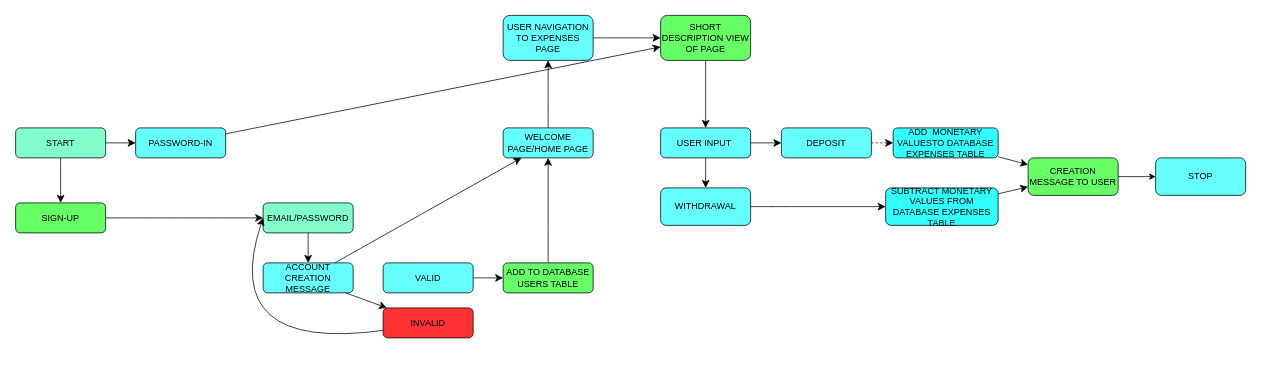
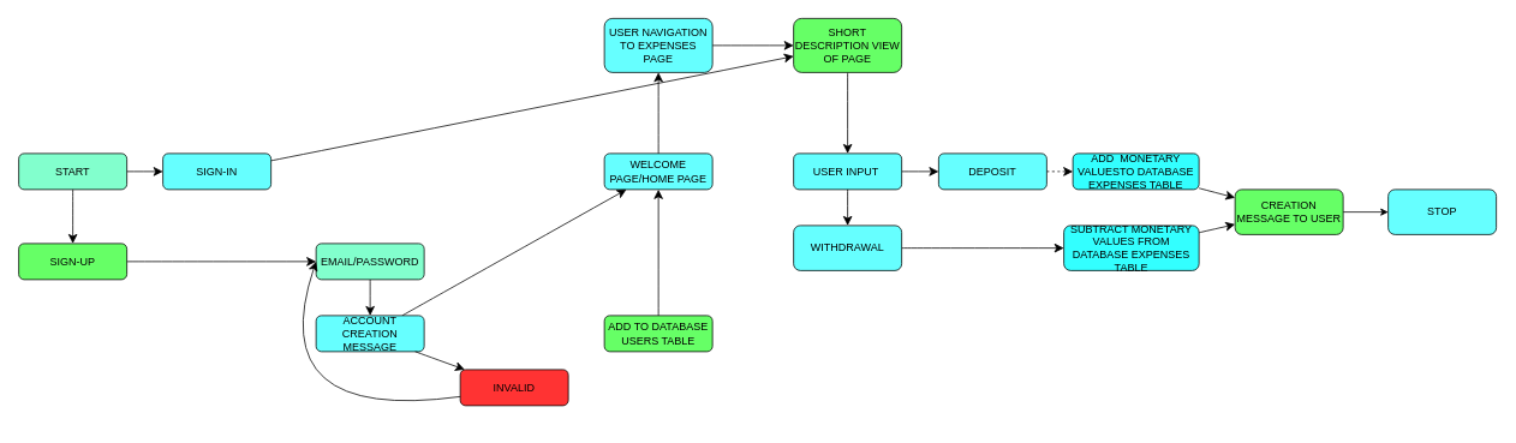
  <mxCell id="0" />
  <mxCell id="1" parent="0" />
  <mxCell id="2" value="" style="edgeStyle=none;curved=1;rounded=0;orthogonalLoop=1;jettySize=auto;html=1;fontSize=12;startSize=8;endSize=8;" parent="1" source="3" target="7" edge="1"><mxGeometry relative="1" as="geometry" /></mxCell>
  <mxCell id="3" value="START" style="rounded=1;whiteSpace=wrap;html=1;fontSize=12;glass=0;strokeWidth=1;shadow=0;fillColor=#82FFCD;" parent="1" vertex="1"><mxGeometry x="20" y="170" width="120" height="40" as="geometry" /></mxCell>
  <mxCell id="4" value="" style="edgeStyle=none;curved=1;rounded=0;orthogonalLoop=1;jettySize=auto;html=1;fontSize=12;startSize=8;endSize=8;" parent="1" source="5" target="12" edge="1"><mxGeometry relative="1" as="geometry" /></mxCell>
  <mxCell id="5" value="SIGN-UP" style="rounded=1;whiteSpace=wrap;html=1;fontSize=12;glass=0;strokeWidth=1;shadow=0;fillColor=#66FF66;" parent="1" vertex="1"><mxGeometry x="20" y="270" width="120" height="40" as="geometry" /></mxCell>
  <mxCell id="6" value="" style="edgeStyle=none;curved=1;rounded=0;orthogonalLoop=1;jettySize=auto;html=1;fontSize=12;startSize=8;endSize=8;" parent="1" source="7" target="38" edge="1"><mxGeometry relative="1" as="geometry" /></mxCell>
- <mxCell id="7" value="PASSWORD-IN" style="rounded=1;whiteSpace=wrap;html=1;fontSize=12;glass=0;strokeWidth=1;shadow=0;fillColor=#66FFFF;" parent="1" vertex="1"><mxGeometry x="180" y="170" width="120" height="40" as="geometry" /></mxCell>
+ <mxCell id="7" value="SIGN-IN" style="rounded=1;whiteSpace=wrap;html=1;fontSize=12;glass=0;strokeWidth=1;shadow=0;fillColor=#66FFFF;" parent="1" vertex="1"><mxGeometry x="180" y="170" width="120" height="40" as="geometry" /></mxCell>
  <mxCell id="8" value="" style="endArrow=classic;html=1;rounded=0;fontSize=12;startSize=8;endSize=8;curved=1;entryX=0.5;entryY=0;entryDx=0;entryDy=0;exitX=0.5;exitY=1;exitDx=0;exitDy=0;" parent="1" source="3" target="5" edge="1"><mxGeometry width="50" height="50" relative="1" as="geometry"><mxPoint x="180" y="390" as="sourcePoint" /><mxPoint x="230" y="340" as="targetPoint" /></mxGeometry></mxCell>
  <mxCell id="9" value="" style="edgeStyle=none;curved=1;rounded=0;orthogonalLoop=1;jettySize=auto;html=1;fontSize=12;startSize=8;endSize=8;exitX=0.5;exitY=0;exitDx=0;exitDy=0;" parent="1" source="10" edge="1"><mxGeometry relative="1" as="geometry"><mxPoint x="770" y="150" as="sourcePoint" /><mxPoint x="730" y="80" as="targetPoint" /></mxGeometry></mxCell>
  <mxCell id="10" value="WELCOME PAGE/HOME PAGE" style="rounded=1;whiteSpace=wrap;html=1;fillColor=#66FFFF;" parent="1" vertex="1"><mxGeometry x="670" y="170" width="120" height="40" as="geometry" /></mxCell>
  <mxCell id="11" value="" style="edgeStyle=none;curved=1;rounded=0;orthogonalLoop=1;jettySize=auto;html=1;fontSize=12;startSize=8;endSize=8;" parent="1" source="12" target="14" edge="1"><mxGeometry relative="1" as="geometry" /></mxCell>
  <mxCell id="12" value="EMAIL/PASSWORD" style="whiteSpace=wrap;html=1;rounded=1;glass=0;strokeWidth=1;shadow=0;fillColor=#82ffcd;" parent="1" vertex="1"><mxGeometry x="350" y="270" width="120" height="40" as="geometry" /></mxCell>
  <mxCell id="13" value="" style="edgeStyle=none;curved=1;rounded=0;orthogonalLoop=1;jettySize=auto;html=1;fontSize=12;startSize=8;endSize=8;" parent="1" source="14" target="10" edge="1"><mxGeometry relative="1" as="geometry" /></mxCell>
  <mxCell id="14" value="ACCOUNT CREATION MESSAGE" style="whiteSpace=wrap;html=1;rounded=1;glass=0;strokeWidth=1;shadow=0;fillColor=#66FFFF;" parent="1" vertex="1"><mxGeometry x="350" y="350" width="120" height="40" as="geometry" /></mxCell>
- <mxCell id="15" value="" style="edgeStyle=none;curved=1;rounded=0;orthogonalLoop=1;jettySize=auto;html=1;fontSize=12;startSize=8;endSize=8;" parent="1" source="16" target="28" edge="1"><mxGeometry relative="1" as="geometry" /></mxCell>
- <mxCell id="16" value="VALID" style="whiteSpace=wrap;html=1;rounded=1;glass=0;strokeWidth=1;shadow=0;fillColor=#66FFFF;" parent="1" vertex="1"><mxGeometry x="510" y="350" width="120" height="40" as="geometry" /></mxCell>
  <mxCell id="17" value="" style="endArrow=classic;html=1;rounded=0;fontSize=12;startSize=8;endSize=8;curved=1;" parent="1" target="18" edge="1"><mxGeometry width="50" height="50" relative="1" as="geometry"><mxPoint x="460" y="390" as="sourcePoint" /><mxPoint x="510" y="450" as="targetPoint" /></mxGeometry></mxCell>
  <mxCell id="18" value="INVALID" style="rounded=1;whiteSpace=wrap;html=1;fillColor=#FF3333;" parent="1" vertex="1"><mxGeometry x="510" y="410" width="120" height="40" as="geometry" /></mxCell>
  <mxCell id="19" value="" style="endArrow=classic;html=1;rounded=0;fontSize=12;startSize=8;endSize=8;curved=1;exitX=0;exitY=0.75;exitDx=0;exitDy=0;entryX=0;entryY=0.5;entryDx=0;entryDy=0;" parent="1" source="18" target="12" edge="1"><mxGeometry width="50" height="50" relative="1" as="geometry"><mxPoint x="430" y="510" as="sourcePoint" /><mxPoint x="480" y="460" as="targetPoint" /><Array as="points"><mxPoint x="290" y="470" /></Array></mxGeometry></mxCell>
  <mxCell id="20" value="" style="edgeStyle=none;curved=1;rounded=0;orthogonalLoop=1;jettySize=auto;html=1;fontSize=12;startSize=8;endSize=8;" parent="1" source="21" target="23" edge="1"><mxGeometry relative="1" as="geometry" /></mxCell>
  <mxCell id="21" value="USER INPUT&amp;nbsp;" style="rounded=1;whiteSpace=wrap;html=1;fillColor=#66FFFF;" parent="1" vertex="1"><mxGeometry x="880" y="170" width="120" height="40" as="geometry" /></mxCell>
  <mxCell id="22" value="" style="edgeStyle=none;curved=1;rounded=0;orthogonalLoop=1;jettySize=auto;html=1;fontSize=12;startSize=8;endSize=8;dashed=1;" parent="1" source="23" target="30" edge="1"><mxGeometry relative="1" as="geometry" /></mxCell>
  <mxCell id="23" value="DEPOSIT" style="rounded=1;whiteSpace=wrap;html=1;fillColor=#66FFFF;" parent="1" vertex="1"><mxGeometry x="1041" y="170" width="120" height="40" as="geometry" /></mxCell>
  <mxCell id="24" value="" style="endArrow=classic;html=1;rounded=0;fontSize=12;startSize=8;endSize=8;curved=1;entryX=0.5;entryY=1;entryDx=0;entryDy=0;exitX=0.5;exitY=0;exitDx=0;exitDy=0;" parent="1" source="28" target="10" edge="1"><mxGeometry width="50" height="50" relative="1" as="geometry"><mxPoint x="480" y="390" as="sourcePoint" /><mxPoint x="530" y="340" as="targetPoint" /></mxGeometry></mxCell>
  <mxCell id="25" value="" style="edgeStyle=none;curved=1;rounded=0;orthogonalLoop=1;jettySize=auto;html=1;fontSize=12;startSize=8;endSize=8;" parent="1" source="26" target="32" edge="1"><mxGeometry relative="1" as="geometry" /></mxCell>
  <mxCell id="26" value="WITHDRAWAL" style="rounded=1;whiteSpace=wrap;html=1;fillColor=#66FFFF;" parent="1" vertex="1"><mxGeometry x="880" y="250" width="120" height="50" as="geometry" /></mxCell>
  <mxCell id="27" value="" style="endArrow=classic;html=1;rounded=0;fontSize=12;startSize=8;endSize=8;curved=1;exitX=0.5;exitY=1;exitDx=0;exitDy=0;entryX=0.5;entryY=0;entryDx=0;entryDy=0;" parent="1" source="21" target="26" edge="1"><mxGeometry width="50" height="50" relative="1" as="geometry"><mxPoint x="710" y="390" as="sourcePoint" /><mxPoint x="760" y="340" as="targetPoint" /></mxGeometry></mxCell>
  <mxCell id="28" value="ADD TO DATABASE USERS TABLE" style="whiteSpace=wrap;html=1;rounded=1;glass=0;strokeWidth=1;shadow=0;fillColor=#66FF66;" parent="1" vertex="1"><mxGeometry x="670" y="350" width="120" height="40" as="geometry" /></mxCell>
  <mxCell id="29" value="" style="edgeStyle=none;curved=1;rounded=0;orthogonalLoop=1;jettySize=auto;html=1;fontSize=12;startSize=8;endSize=8;" parent="1" source="30" target="34" edge="1"><mxGeometry relative="1" as="geometry" /></mxCell>
  <mxCell id="30" value="ADD&amp;nbsp; MONETARY VALUESTO DATABASE EXPENSES TABLE" style="rounded=1;whiteSpace=wrap;html=1;fillColor=#33FFFF;" parent="1" vertex="1"><mxGeometry x="1190" y="170" width="140" height="40" as="geometry" /></mxCell>
  <mxCell id="31" value="" style="edgeStyle=none;curved=1;rounded=0;orthogonalLoop=1;jettySize=auto;html=1;fontSize=12;startSize=8;endSize=8;" parent="1" source="32" target="34" edge="1"><mxGeometry relative="1" as="geometry" /></mxCell>
  <mxCell id="32" value="SUBTRACT MONETARY VALUES FROM DATABASE EXPENSES TABLE" style="rounded=1;whiteSpace=wrap;html=1;fillColor=#33FFFF;" parent="1" vertex="1"><mxGeometry x="1180" y="250" width="150" height="50" as="geometry" /></mxCell>
  <mxCell id="33" value="" style="edgeStyle=orthogonalEdgeStyle;rounded=0;orthogonalLoop=1;jettySize=auto;html=1;" edge="1" parent="1" source="34" target="39"><mxGeometry relative="1" as="geometry" /></mxCell>
  <mxCell id="34" value="CREATION MESSAGE TO USER" style="rounded=1;whiteSpace=wrap;html=1;fillColor=#66FF66;" parent="1" vertex="1"><mxGeometry x="1370" y="210" width="120" height="50" as="geometry" /></mxCell>
  <mxCell id="35" value="" style="edgeStyle=none;curved=1;rounded=0;orthogonalLoop=1;jettySize=auto;html=1;fontSize=12;startSize=8;endSize=8;" parent="1" source="36" target="38" edge="1"><mxGeometry relative="1" as="geometry" /></mxCell>
  <mxCell id="36" value="USER NAVIGATION TO EXPENSES PAGE" style="rounded=1;whiteSpace=wrap;html=1;fillColor=#66FFFF;" parent="1" vertex="1"><mxGeometry x="670" y="20" width="120" height="60" as="geometry" /></mxCell>
  <mxCell id="37" value="" style="edgeStyle=none;curved=1;rounded=0;orthogonalLoop=1;jettySize=auto;html=1;fontSize=12;startSize=8;endSize=8;" parent="1" source="38" target="21" edge="1"><mxGeometry relative="1" as="geometry" /></mxCell>
  <mxCell id="38" value="SHORT DESCRIPTION VIEW OF PAGE" style="rounded=1;whiteSpace=wrap;html=1;fillColor=#66FF66;" parent="1" vertex="1"><mxGeometry x="880" y="20" width="120" height="60" as="geometry" /></mxCell>
  <mxCell id="39" value="STOP" style="rounded=1;whiteSpace=wrap;html=1;fillColor=#66FFFF;" vertex="1" parent="1"><mxGeometry x="1540" y="210" width="120" height="50" as="geometry" /></mxCell>
